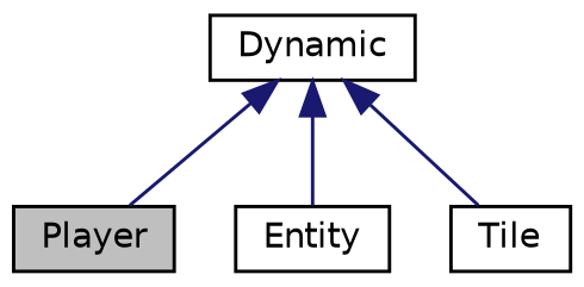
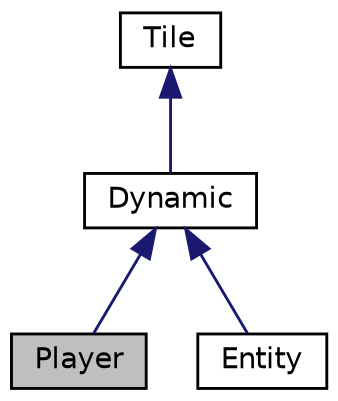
  digraph {
    node [color=black fillcolor=white fontname=Helvetica fontsize=10 shape=record style=filled]
    edge [color=midnightblue dir=back fontname=Helvetica fontsize=10 labelfontname=Helvetica labelfontsize=10 style=solid]
    n1 [fillcolor=grey75 fontcolor=black height=0.2 label=Player width=0.4]
    n2 [height=0.2 label=Entity width=0.4]
    n3 [height=0.2 label=Dynamic width=0.4]
    n4 [height=0.2 label=Tile width=0.4]
    n3 -> n1
    n3 -> n2
-   n3 -> n4
+   n4 -> n3
  }
